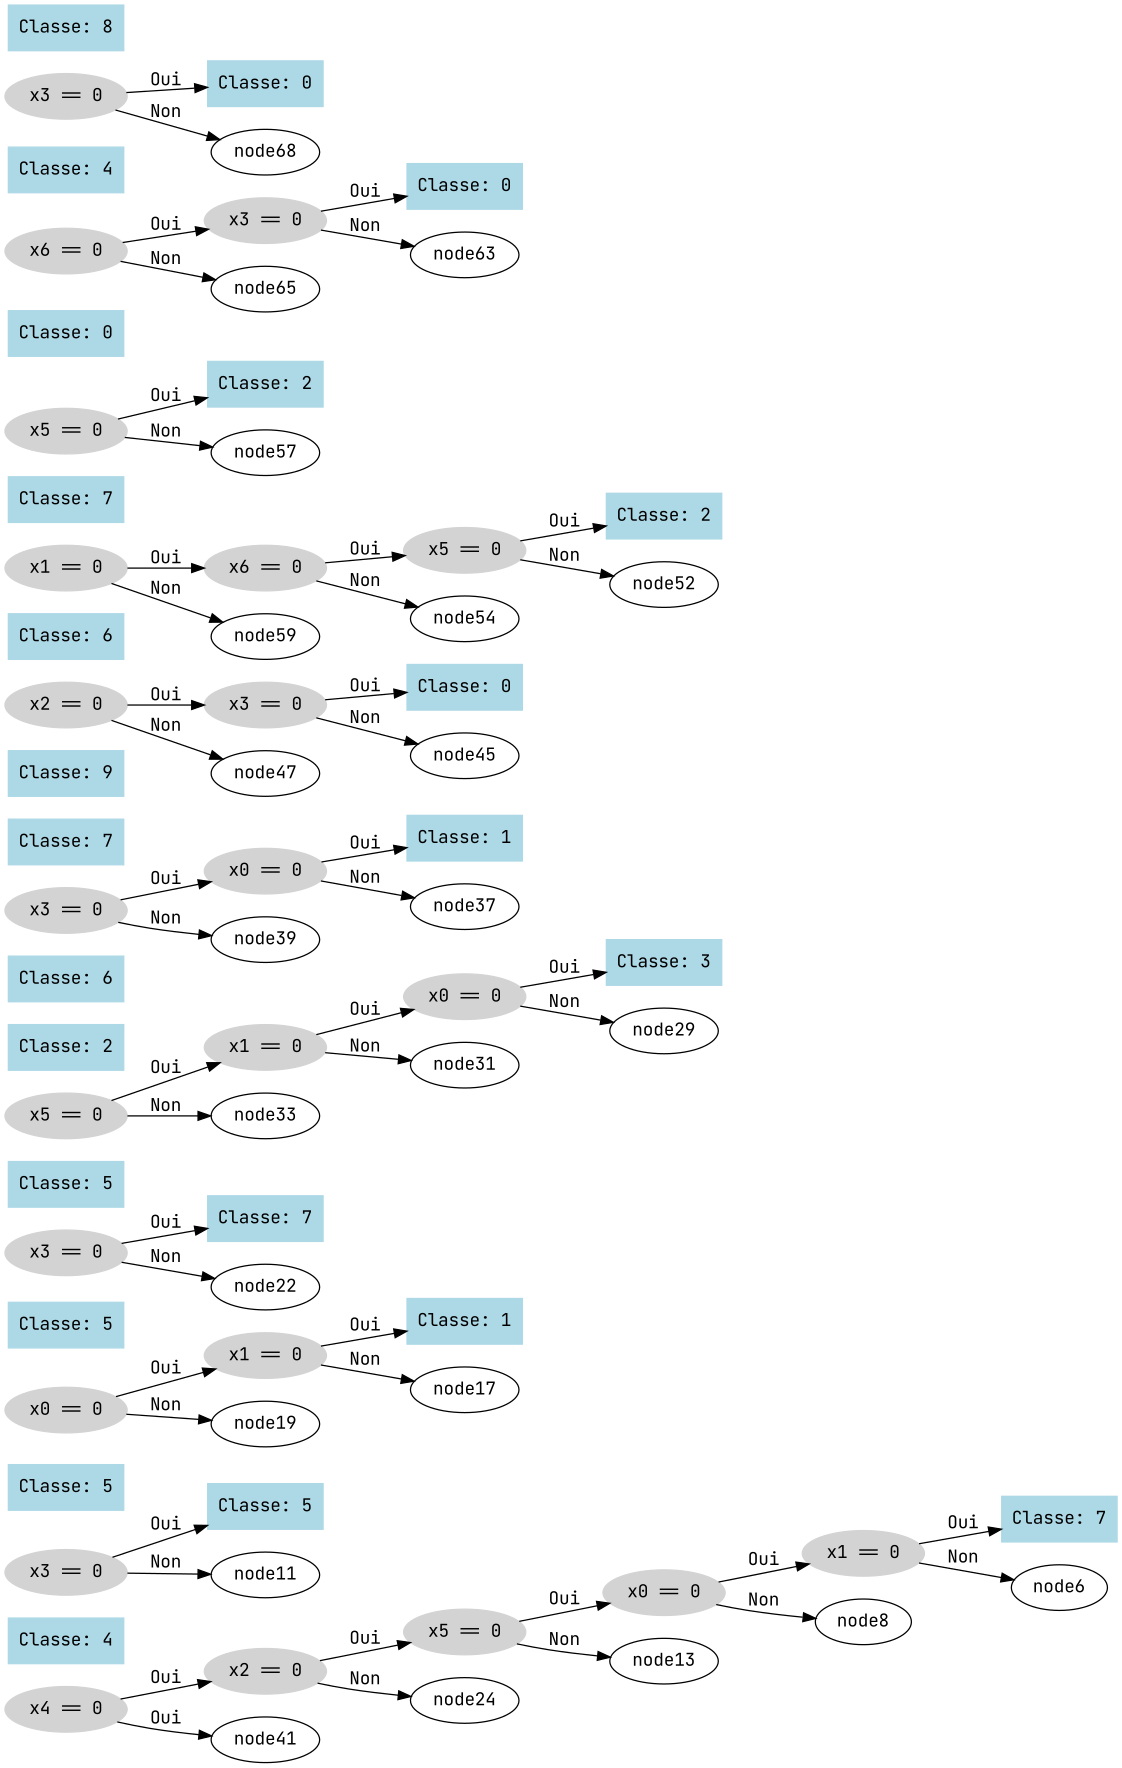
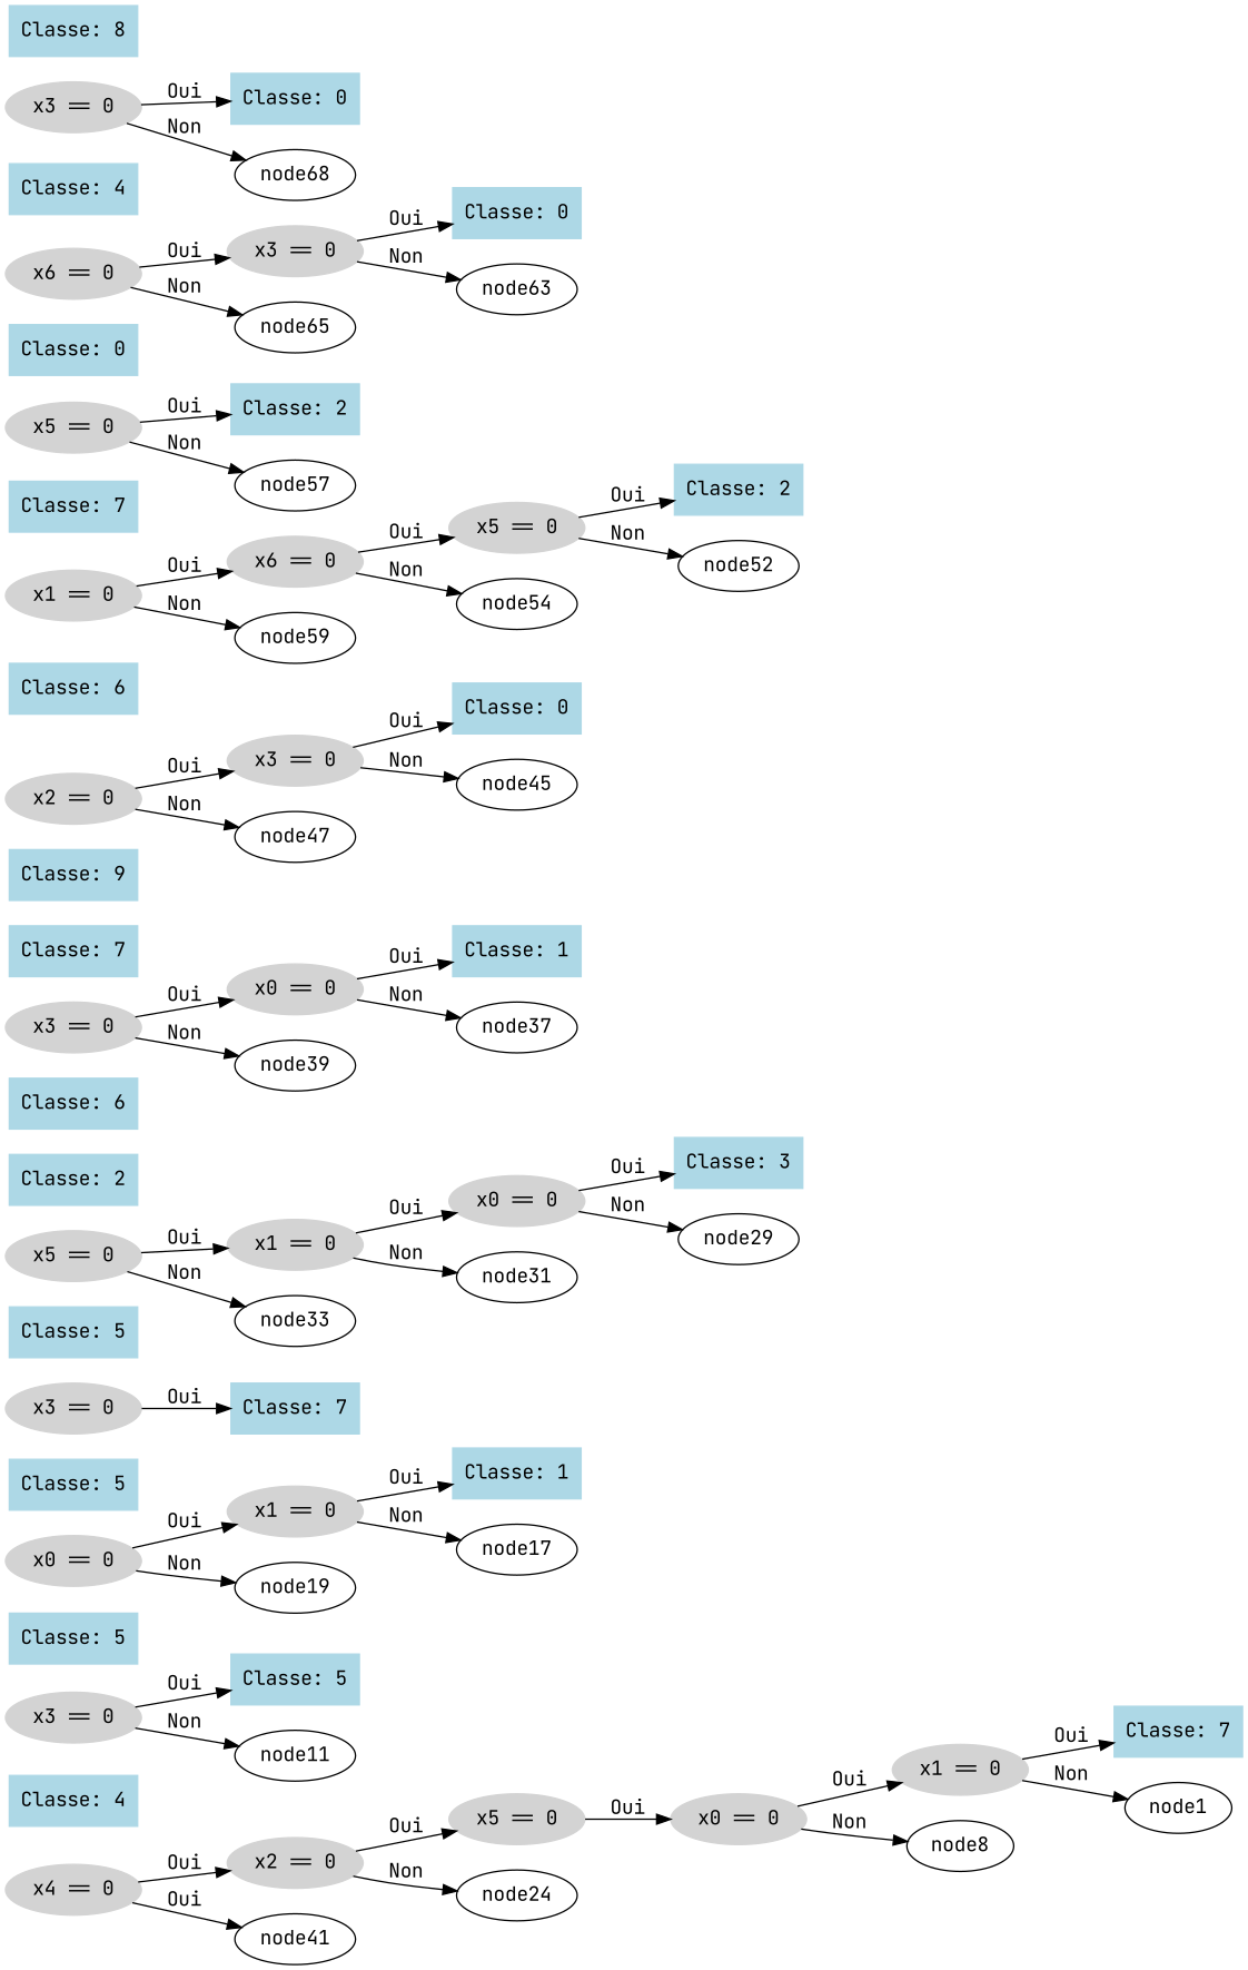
  digraph {
    fontname="JetBrains Mono"
    rankdir=LR
    node [color=lightblue fontname="JetBrains Mono" shape=box style=filled]
    edge [fontname="JetBrains Mono"]
    n1 [color=lightgray label="x4 == 0" shape=ellipse]
    n2 [color=lightgray label="x2 == 0" shape=ellipse]
    node41 [color="" shape="" style=""]
    n4 [color=lightgray label="x5 == 0" shape=ellipse]
    node24 [color="" shape="" style=""]
    n6 [color=lightgray label="x0 == 0" shape=ellipse]
-   node13 [color="" shape="" style=""]
    n8 [color=lightgray label="x1 == 0" shape=ellipse]
    node8 [color="" shape="" style=""]
    n10 [label="Classe: 7"]
-   node6 [color="" shape="" style=""]
+   node6 [label=node1 color="" shape="" style=""]
    n12 [label="Classe: 4"]
    n13 [color=lightgray label="x3 == 0" shape=ellipse]
    n14 [label="Classe: 5"]
    node11 [color="" shape="" style=""]
    n16 [label="Classe: 5"]
    n17 [color=lightgray label="x0 == 0" shape=ellipse]
    n18 [color=lightgray label="x1 == 0" shape=ellipse]
    node19 [color="" shape="" style=""]
    n20 [label="Classe: 1"]
    node17 [color="" shape="" style=""]
    n22 [label="Classe: 5"]
    n23 [color=lightgray label="x3 == 0" shape=ellipse]
    n24 [label="Classe: 7"]
-   node22 [color="" shape="" style=""]
    n26 [label="Classe: 5"]
    n27 [color=lightgray label="x5 == 0" shape=ellipse]
    n28 [color=lightgray label="x1 == 0" shape=ellipse]
    node33 [color="" shape="" style=""]
    n30 [color=lightgray label="x0 == 0" shape=ellipse]
    node31 [color="" shape="" style=""]
    n32 [label="Classe: 3"]
    node29 [color="" shape="" style=""]
    n34 [label="Classe: 2"]
    n35 [label="Classe: 6"]
    n36 [color=lightgray label="x3 == 0" shape=ellipse]
    n37 [color=lightgray label="x0 == 0" shape=ellipse]
    node39 [color="" shape="" style=""]
    n39 [label="Classe: 1"]
    node37 [color="" shape="" style=""]
    n41 [label="Classe: 7"]
    n42 [label="Classe: 9"]
    n43 [color=lightgray label="x2 == 0" shape=ellipse]
    n44 [color=lightgray label="x3 == 0" shape=ellipse]
    node47 [color="" shape="" style=""]
    n46 [label="Classe: 0"]
    node45 [color="" shape="" style=""]
    n48 [label="Classe: 6"]
    n49 [color=lightgray label="x1 == 0" shape=ellipse]
    n50 [color=lightgray label="x6 == 0" shape=ellipse]
    node59 [color="" shape="" style=""]
    n52 [color=lightgray label="x5 == 0" shape=ellipse]
    node54 [color="" shape="" style=""]
    n54 [label="Classe: 2"]
    node52 [color="" shape="" style=""]
    n56 [label="Classe: 7"]
    n57 [color=lightgray label="x5 == 0" shape=ellipse]
    n58 [label="Classe: 2"]
    node57 [color="" shape="" style=""]
    n60 [label="Classe: 0"]
    n61 [color=lightgray label="x6 == 0" shape=ellipse]
    n62 [color=lightgray label="x3 == 0" shape=ellipse]
    node65 [color="" shape="" style=""]
    n64 [label="Classe: 0"]
    node63 [color="" shape="" style=""]
    n66 [label="Classe: 4"]
    n67 [color=lightgray label="x3 == 0" shape=ellipse]
    n68 [label="Classe: 0"]
    node68 [color="" shape="" style=""]
    n70 [label="Classe: 8"]
    n1 -> n2 [label=Oui]
    n1 -> node41 [label=Oui]
    n2 -> n4 [label=Oui]
    n2 -> node24 [label=Non]
    n4 -> n6 [label=Oui]
-   n4 -> node13 [label=Non]
    n6 -> n8 [label=Oui]
    n6 -> node8 [label=Non]
    n8 -> n10 [label=Oui]
    n8 -> node6 [label=Non]
    n13 -> n14 [label=Oui]
    n13 -> node11 [label=Non]
    n17 -> n18 [label=Oui]
    n17 -> node19 [label=Non]
    n18 -> n20 [label=Oui]
    n18 -> node17 [label=Non]
    n23 -> n24 [label=Oui]
-   n23 -> node22 [label=Non]
    n27 -> n28 [label=Oui]
    n27 -> node33 [label=Non]
    n28 -> n30 [label=Oui]
    n28 -> node31 [label=Non]
    n30 -> n32 [label=Oui]
    n30 -> node29 [label=Non]
    n36 -> n37 [label=Oui]
    n36 -> node39 [label=Non]
    n37 -> n39 [label=Oui]
    n37 -> node37 [label=Non]
    n43 -> n44 [label=Oui]
    n43 -> node47 [label=Non]
    n44 -> n46 [label=Oui]
    n44 -> node45 [label=Non]
    n49 -> n50 [label=Oui]
    n49 -> node59 [label=Non]
    n50 -> n52 [label=Oui]
    n50 -> node54 [label=Non]
    n52 -> n54 [label=Oui]
    n52 -> node52 [label=Non]
    n57 -> n58 [label=Oui]
    n57 -> node57 [label=Non]
    n61 -> n62 [label=Oui]
    n61 -> node65 [label=Non]
    n62 -> n64 [label=Oui]
    n62 -> node63 [label=Non]
    n67 -> n68 [label=Oui]
    n67 -> node68 [label=Non]
  }
